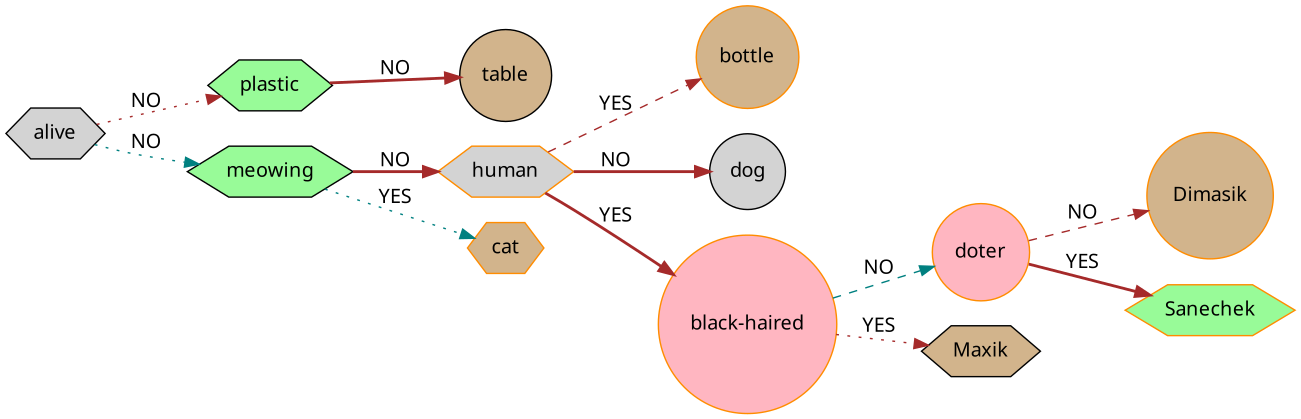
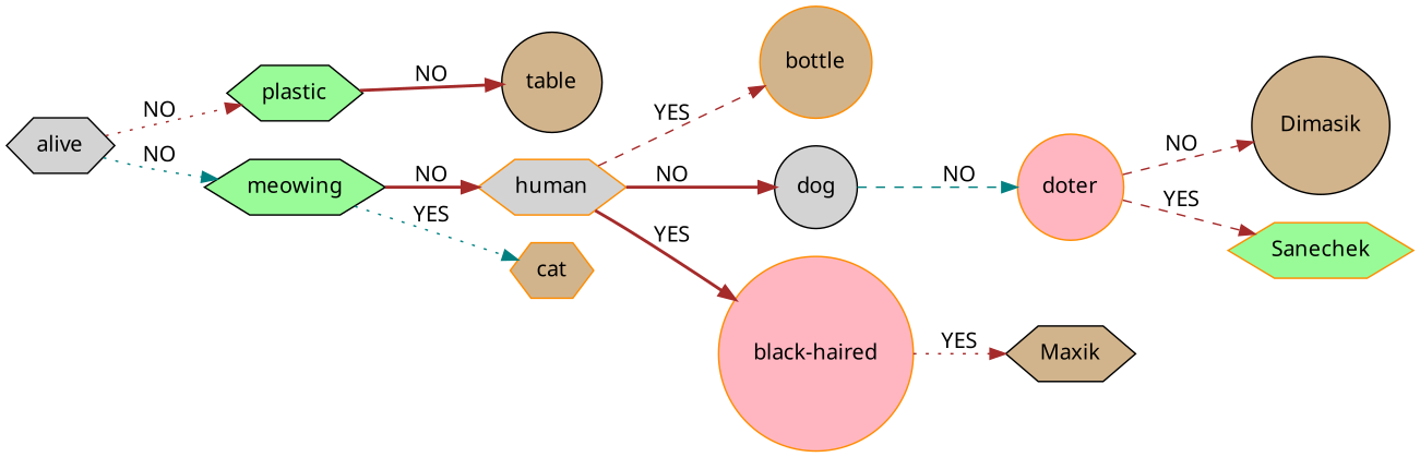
  digraph {
    fontname="Noto Sans"
    rankdir=LR
    node [color=black fillcolor=tan fontname="Noto Sans" shape=hexagon style=filled]
    edge [color=brown fontname="Noto Sans" style=dotted]
    alive [fillcolor=lightgrey]
    plastic [fillcolor=palegreen]
    meowing [fillcolor=palegreen]
    table [shape=circle]
    human [color=darkorange fillcolor=lightgrey]
    cat [color=darkorange]
    bottle [color=darkorange shape=circle]
    dog [fillcolor=lightgrey shape=circle]
    "black-haired" [color=darkorange fillcolor=lightpink shape=circle]
    doter [color=darkorange fillcolor=lightpink shape=circle]
    Maxik
-   Dimasik [color=darkorange shape=circle]
+   Dimasik [shape=circle]
    Sanechek [color=darkorange fillcolor=palegreen]
    alive -> plastic [label=NO]
    alive -> meowing [color=teal label=NO]
    plastic -> table [label=NO style=bold]
    meowing -> human [label=NO style=bold]
    meowing -> cat [color=teal label=YES]
    human -> bottle [label=YES style=dashed]
    human -> dog [label=NO style=bold]
    human -> "black-haired" [label=YES style=bold]
-   "black-haired" -> doter [color=teal label=NO style=dashed]
+   dog -> doter [color=teal label=NO style=dashed]
    "black-haired" -> Maxik [label=YES]
    doter -> Dimasik [label=NO style=dashed]
-   doter -> Sanechek [label=YES style=bold]
+   doter -> Sanechek [label=YES style=dashed]
  }
